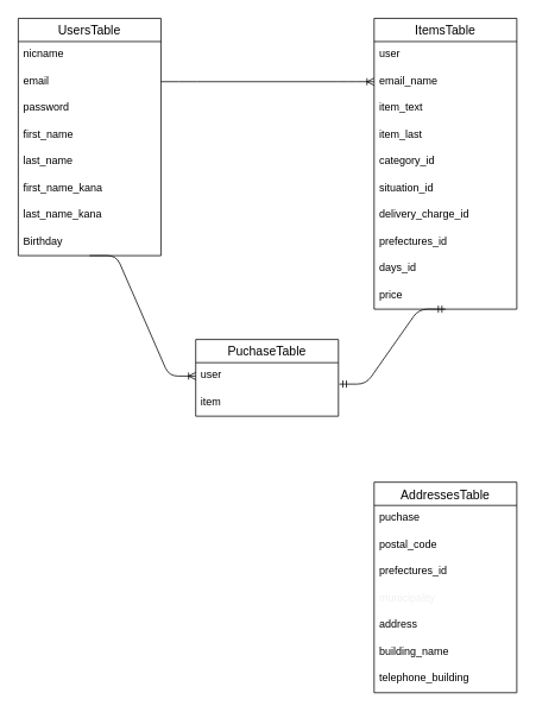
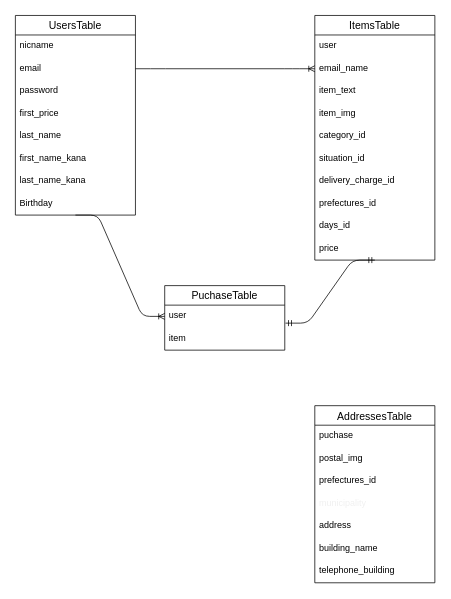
  <mxCell id="0" />
  <mxCell id="1" parent="0" />
  <mxCell id="2" value="" style="edgeStyle=entityRelationEdgeStyle;fontSize=12;html=1;endArrow=ERoneToMany;exitX=1;exitY=0.5;exitDx=0;exitDy=0;entryX=0;entryY=0.5;entryDx=0;entryDy=0;" edge="1" parent="1" source="6" target="15"><mxGeometry width="100" height="100" relative="1" as="geometry"><mxPoint x="230" y="200" as="sourcePoint" /><mxPoint x="360" y="200" as="targetPoint" /></mxGeometry></mxCell>
  <mxCell id="3" value="" style="edgeStyle=entityRelationEdgeStyle;fontSize=12;html=1;endArrow=ERoneToMany;entryX=0;entryY=0.5;entryDx=0;entryDy=0;exitX=0.5;exitY=1;exitDx=0;exitDy=0;" edge="1" parent="1" source="4" target="25"><mxGeometry width="100" height="100" relative="1" as="geometry"><mxPoint x="90" y="190" as="sourcePoint" /><mxPoint x="230" y="555" as="targetPoint" /></mxGeometry></mxCell>
  <mxCell id="4" value="UsersTable" style="swimlane;fontStyle=0;childLayout=stackLayout;horizontal=1;startSize=26;horizontalStack=0;resizeParent=1;resizeParentMax=0;resizeLast=0;collapsible=1;marginBottom=0;align=center;fontSize=14;" vertex="1" parent="1"><mxGeometry x="20" y="20" width="160" height="266" as="geometry" /></mxCell>
  <mxCell id="5" value="nicname " style="text;strokeColor=none;fillColor=none;spacingLeft=4;spacingRight=4;overflow=hidden;rotatable=0;points=[[0,0.5],[1,0.5]];portConstraint=eastwest;fontSize=12;" vertex="1" parent="4"><mxGeometry y="26" width="160" height="30" as="geometry" /></mxCell>
  <mxCell id="6" value="email" style="text;strokeColor=none;fillColor=none;spacingLeft=4;spacingRight=4;overflow=hidden;rotatable=0;points=[[0,0.5],[1,0.5]];portConstraint=eastwest;fontSize=12;" vertex="1" parent="4"><mxGeometry y="56" width="160" height="30" as="geometry" /></mxCell>
  <mxCell id="7" value="password" style="text;strokeColor=none;fillColor=none;spacingLeft=4;spacingRight=4;overflow=hidden;rotatable=0;points=[[0,0.5],[1,0.5]];portConstraint=eastwest;fontSize=12;" vertex="1" parent="4"><mxGeometry y="86" width="160" height="30" as="geometry" /></mxCell>
- <mxCell id="8" value="first_name" style="text;strokeColor=none;fillColor=none;spacingLeft=4;spacingRight=4;overflow=hidden;rotatable=0;points=[[0,0.5],[1,0.5]];portConstraint=eastwest;fontSize=12;" vertex="1" parent="4"><mxGeometry y="116" width="160" height="30" as="geometry" /></mxCell>
+ <mxCell id="8" value="first_price" style="text;strokeColor=none;fillColor=none;spacingLeft=4;spacingRight=4;overflow=hidden;rotatable=0;points=[[0,0.5],[1,0.5]];portConstraint=eastwest;fontSize=12;" vertex="1" parent="4"><mxGeometry y="116" width="160" height="30" as="geometry" /></mxCell>
  <mxCell id="9" value="last_name" style="text;strokeColor=none;fillColor=none;spacingLeft=4;spacingRight=4;overflow=hidden;rotatable=0;points=[[0,0.5],[1,0.5]];portConstraint=eastwest;fontSize=12;" vertex="1" parent="4"><mxGeometry y="146" width="160" height="30" as="geometry" /></mxCell>
  <mxCell id="10" value="first_name_kana" style="text;strokeColor=none;fillColor=none;spacingLeft=4;spacingRight=4;overflow=hidden;rotatable=0;points=[[0,0.5],[1,0.5]];portConstraint=eastwest;fontSize=12;" vertex="1" parent="4"><mxGeometry y="176" width="160" height="30" as="geometry" /></mxCell>
  <mxCell id="11" value="last_name_kana" style="text;strokeColor=none;fillColor=none;spacingLeft=4;spacingRight=4;overflow=hidden;rotatable=0;points=[[0,0.5],[1,0.5]];portConstraint=eastwest;fontSize=12;" vertex="1" parent="4"><mxGeometry y="206" width="160" height="30" as="geometry" /></mxCell>
  <mxCell id="12" value="Birthday" style="text;strokeColor=none;fillColor=none;spacingLeft=4;spacingRight=4;overflow=hidden;rotatable=0;points=[[0,0.5],[1,0.5]];portConstraint=eastwest;fontSize=12;" vertex="1" parent="4"><mxGeometry y="236" width="160" height="30" as="geometry" /></mxCell>
  <mxCell id="13" value="ItemsTable" style="swimlane;fontStyle=0;childLayout=stackLayout;horizontal=1;startSize=26;horizontalStack=0;resizeParent=1;resizeParentMax=0;resizeLast=0;collapsible=1;marginBottom=0;align=center;fontSize=14;" vertex="1" parent="1"><mxGeometry x="419" y="20" width="160" height="326" as="geometry" /></mxCell>
  <mxCell id="14" value="user" style="text;strokeColor=none;fillColor=none;spacingLeft=4;spacingRight=4;overflow=hidden;rotatable=0;points=[[0,0.5],[1,0.5]];portConstraint=eastwest;fontSize=12;" vertex="1" parent="13"><mxGeometry y="26" width="160" height="30" as="geometry" /></mxCell>
  <mxCell id="15" value="email_name" style="text;strokeColor=none;fillColor=none;spacingLeft=4;spacingRight=4;overflow=hidden;rotatable=0;points=[[0,0.5],[1,0.5]];portConstraint=eastwest;fontSize=12;" vertex="1" parent="13"><mxGeometry y="56" width="160" height="30" as="geometry" /></mxCell>
  <mxCell id="16" value="item_text" style="text;strokeColor=none;fillColor=none;spacingLeft=4;spacingRight=4;overflow=hidden;rotatable=0;points=[[0,0.5],[1,0.5]];portConstraint=eastwest;fontSize=12;" vertex="1" parent="13"><mxGeometry y="86" width="160" height="30" as="geometry" /></mxCell>
- <mxCell id="17" value="item_last" style="text;strokeColor=none;fillColor=none;spacingLeft=4;spacingRight=4;overflow=hidden;rotatable=0;points=[[0,0.5],[1,0.5]];portConstraint=eastwest;fontSize=12;" vertex="1" parent="13"><mxGeometry y="116" width="160" height="30" as="geometry" /></mxCell>
+ <mxCell id="17" value="item_img" style="text;strokeColor=none;fillColor=none;spacingLeft=4;spacingRight=4;overflow=hidden;rotatable=0;points=[[0,0.5],[1,0.5]];portConstraint=eastwest;fontSize=12;" vertex="1" parent="13"><mxGeometry y="116" width="160" height="30" as="geometry" /></mxCell>
  <mxCell id="18" value="category_id" style="text;strokeColor=none;fillColor=none;spacingLeft=4;spacingRight=4;overflow=hidden;rotatable=0;points=[[0,0.5],[1,0.5]];portConstraint=eastwest;fontSize=12;" vertex="1" parent="13"><mxGeometry y="146" width="160" height="30" as="geometry" /></mxCell>
  <mxCell id="19" value="situation_id" style="text;strokeColor=none;fillColor=none;spacingLeft=4;spacingRight=4;overflow=hidden;rotatable=0;points=[[0,0.5],[1,0.5]];portConstraint=eastwest;fontSize=12;" vertex="1" parent="13"><mxGeometry y="176" width="160" height="30" as="geometry" /></mxCell>
  <mxCell id="20" value="delivery_charge_id" style="text;strokeColor=none;fillColor=none;spacingLeft=4;spacingRight=4;overflow=hidden;rotatable=0;points=[[0,0.5],[1,0.5]];portConstraint=eastwest;fontSize=12;" vertex="1" parent="13"><mxGeometry y="206" width="160" height="30" as="geometry" /></mxCell>
  <mxCell id="21" value="prefectures_id" style="text;strokeColor=none;fillColor=none;spacingLeft=4;spacingRight=4;overflow=hidden;rotatable=0;points=[[0,0.5],[1,0.5]];portConstraint=eastwest;fontSize=12;" vertex="1" parent="13"><mxGeometry y="236" width="160" height="30" as="geometry" /></mxCell>
  <mxCell id="22" value="days_id" style="text;strokeColor=none;fillColor=none;spacingLeft=4;spacingRight=4;overflow=hidden;rotatable=0;points=[[0,0.5],[1,0.5]];portConstraint=eastwest;fontSize=12;" vertex="1" parent="13"><mxGeometry y="266" width="160" height="30" as="geometry" /></mxCell>
  <mxCell id="23" value="price" style="text;strokeColor=none;fillColor=none;spacingLeft=4;spacingRight=4;overflow=hidden;rotatable=0;points=[[0,0.5],[1,0.5]];portConstraint=eastwest;fontSize=12;" vertex="1" parent="13"><mxGeometry y="296" width="160" height="30" as="geometry" /></mxCell>
  <mxCell id="24" value="PuchaseTable" style="swimlane;fontStyle=0;childLayout=stackLayout;horizontal=1;startSize=26;horizontalStack=0;resizeParent=1;resizeParentMax=0;resizeLast=0;collapsible=1;marginBottom=0;align=center;fontSize=14;" vertex="1" parent="1"><mxGeometry x="219" y="380" width="160" height="86" as="geometry" /></mxCell>
  <mxCell id="25" value="user" style="text;strokeColor=none;fillColor=none;spacingLeft=4;spacingRight=4;overflow=hidden;rotatable=0;points=[[0,0.5],[1,0.5]];portConstraint=eastwest;fontSize=12;" vertex="1" parent="24"><mxGeometry y="26" width="160" height="30" as="geometry" /></mxCell>
  <mxCell id="26" value="item" style="text;strokeColor=none;fillColor=none;spacingLeft=4;spacingRight=4;overflow=hidden;rotatable=0;points=[[0,0.5],[1,0.5]];portConstraint=eastwest;fontSize=12;" vertex="1" parent="24"><mxGeometry y="56" width="160" height="30" as="geometry" /></mxCell>
  <mxCell id="27" value="AddressesTable" style="swimlane;fontStyle=0;childLayout=stackLayout;horizontal=1;startSize=26;horizontalStack=0;resizeParent=1;resizeParentMax=0;resizeLast=0;collapsible=1;marginBottom=0;align=center;fontSize=14;" vertex="1" parent="1"><mxGeometry x="419" y="540" width="160" height="236" as="geometry" /></mxCell>
  <mxCell id="28" value="puchase" style="text;strokeColor=none;fillColor=none;spacingLeft=4;spacingRight=4;overflow=hidden;rotatable=0;points=[[0,0.5],[1,0.5]];portConstraint=eastwest;fontSize=12;" vertex="1" parent="27"><mxGeometry y="26" width="160" height="30" as="geometry" /></mxCell>
- <mxCell id="29" value="postal_code" style="text;strokeColor=none;fillColor=none;spacingLeft=4;spacingRight=4;overflow=hidden;rotatable=0;points=[[0,0.5],[1,0.5]];portConstraint=eastwest;fontSize=12;" vertex="1" parent="27"><mxGeometry y="56" width="160" height="30" as="geometry" /></mxCell>
+ <mxCell id="29" value="postal_img" style="text;strokeColor=none;fillColor=none;spacingLeft=4;spacingRight=4;overflow=hidden;rotatable=0;points=[[0,0.5],[1,0.5]];portConstraint=eastwest;fontSize=12;" vertex="1" parent="27"><mxGeometry y="56" width="160" height="30" as="geometry" /></mxCell>
  <mxCell id="30" value="prefectures_id" style="text;strokeColor=none;fillColor=none;spacingLeft=4;spacingRight=4;overflow=hidden;rotatable=0;points=[[0,0.5],[1,0.5]];portConstraint=eastwest;fontSize=12;" vertex="1" parent="27"><mxGeometry y="86" width="160" height="30" as="geometry" /></mxCell>
  <mxCell id="31" value="municipality" style="text;strokeColor=none;fillColor=none;spacingLeft=4;spacingRight=4;overflow=hidden;rotatable=0;points=[[0,0.5],[1,0.5]];portConstraint=eastwest;fontSize=12;fontColor=#F0F0F0;" vertex="1" parent="27"><mxGeometry y="116" width="160" height="30" as="geometry" /></mxCell>
  <mxCell id="32" value="address" style="text;strokeColor=none;fillColor=none;spacingLeft=4;spacingRight=4;overflow=hidden;rotatable=0;points=[[0,0.5],[1,0.5]];portConstraint=eastwest;fontSize=12;" vertex="1" parent="27"><mxGeometry y="146" width="160" height="30" as="geometry" /></mxCell>
  <mxCell id="33" value="building_name" style="text;strokeColor=none;fillColor=none;spacingLeft=4;spacingRight=4;overflow=hidden;rotatable=0;points=[[0,0.5],[1,0.5]];portConstraint=eastwest;fontSize=12;" vertex="1" parent="27"><mxGeometry y="176" width="160" height="30" as="geometry" /></mxCell>
  <mxCell id="34" value="telephone_building" style="text;strokeColor=none;fillColor=none;spacingLeft=4;spacingRight=4;overflow=hidden;rotatable=0;points=[[0,0.5],[1,0.5]];portConstraint=eastwest;fontSize=12;" vertex="1" parent="27"><mxGeometry y="206" width="160" height="30" as="geometry" /></mxCell>
  <mxCell id="35" value="" style="edgeStyle=entityRelationEdgeStyle;fontSize=12;html=1;endArrow=ERmandOne;startArrow=ERmandOne;exitX=0.5;exitY=1;exitDx=0;exitDy=0;entryX=1.006;entryY=0.8;entryDx=0;entryDy=0;entryPerimeter=0;" edge="1" parent="1" source="13" target="25"><mxGeometry width="100" height="100" relative="1" as="geometry"><mxPoint x="309.8" y="506.93" as="sourcePoint" /><mxPoint x="380" y="470" as="targetPoint" /></mxGeometry></mxCell>
